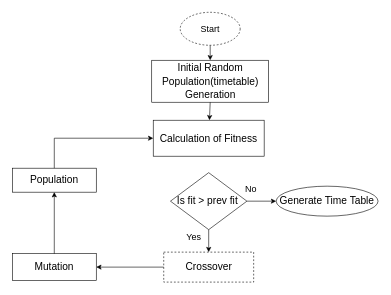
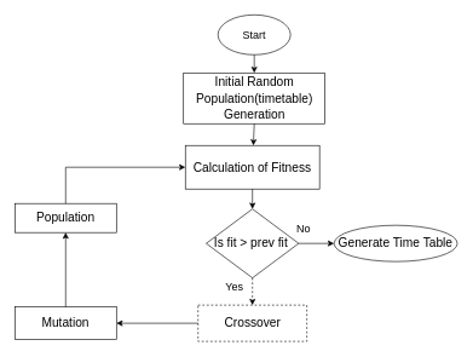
  <mxCell id="0" />
  <mxCell id="1" parent="0" />
- <mxCell id="2" value="&lt;font style=&quot;font-size: 15px;&quot;&gt;Start&lt;/font&gt;" style="ellipse;whiteSpace=wrap;html=1;dashed=1;" vertex="1" parent="1"><mxGeometry x="300" y="20" width="100" height="55" as="geometry" /></mxCell>
+ <mxCell id="2" value="&lt;font style=&quot;font-size: 15px;&quot;&gt;Start&lt;/font&gt;" style="ellipse;whiteSpace=wrap;html=1;" vertex="1" parent="1"><mxGeometry x="300" y="20" width="100" height="55" as="geometry" /></mxCell>
  <mxCell id="3" value="&lt;font style=&quot;font-size: 17px;&quot;&gt;Initial Random Population(timetable) Generation&lt;/font&gt;" style="rounded=0;whiteSpace=wrap;html=1;fontSize=19;" vertex="1" parent="1"><mxGeometry x="252.5" y="100" width="195" height="70" as="geometry" /></mxCell>
  <mxCell id="4" value="&lt;font style=&quot;font-size: 17px;&quot;&gt;Calculation of Fitness&lt;/font&gt;" style="rounded=0;whiteSpace=wrap;html=1;fontSize=19;" vertex="1" parent="1"><mxGeometry x="255" y="200" width="185" height="60" as="geometry" /></mxCell>
  <mxCell id="5" value="&lt;font style=&quot;font-size: 17px;&quot;&gt;Is fit &amp;gt; prev fit&amp;nbsp;&lt;/font&gt;" style="rhombus;whiteSpace=wrap;html=1;fontSize=19;" vertex="1" parent="1"><mxGeometry x="283.75" y="287.5" width="127.5" height="95" as="geometry" /></mxCell>
  <mxCell id="6" value="&lt;font style=&quot;font-size: 17px;&quot;&gt;Crossover&lt;/font&gt;" style="rounded=0;whiteSpace=wrap;html=1;fontSize=19;dashed=1;" vertex="1" parent="1"><mxGeometry x="272.5" y="420" width="150" height="50" as="geometry" /></mxCell>
  <mxCell id="7" value="&lt;font style=&quot;font-size: 17px;&quot;&gt;Mutation&lt;/font&gt;" style="rounded=0;whiteSpace=wrap;html=1;fontSize=19;" vertex="1" parent="1"><mxGeometry x="20" y="422.5" width="140" height="45" as="geometry" /></mxCell>
  <mxCell id="8" value="&lt;font style=&quot;font-size: 17px;&quot;&gt;Population&lt;/font&gt;" style="rounded=0;whiteSpace=wrap;html=1;fontSize=19;" vertex="1" parent="1"><mxGeometry x="20" y="280" width="140" height="40" as="geometry" /></mxCell>
  <mxCell id="9" value="&lt;font style=&quot;font-size: 17px;&quot;&gt;Generate Time Table&lt;/font&gt;" style="ellipse;whiteSpace=wrap;html=1;" vertex="1" parent="1"><mxGeometry x="460" y="310" width="170" height="50" as="geometry" /></mxCell>
  <mxCell id="10" value="" style="endArrow=classic;html=1;rounded=0;fontSize=19;exitX=0.5;exitY=1;exitDx=0;exitDy=0;entryX=0.5;entryY=0;entryDx=0;entryDy=0;" edge="1" parent="1" source="2" target="3"><mxGeometry width="50" height="50" relative="1" as="geometry"><mxPoint x="330" y="270" as="sourcePoint" /><mxPoint x="380" y="220" as="targetPoint" /></mxGeometry></mxCell>
  <mxCell id="11" value="" style="endArrow=classic;html=1;rounded=0;fontSize=19;exitX=0.5;exitY=1;exitDx=0;exitDy=0;" edge="1" parent="1" source="3" target="4"><mxGeometry width="50" height="50" relative="1" as="geometry"><mxPoint x="330" y="270" as="sourcePoint" /><mxPoint x="380" y="220" as="targetPoint" /></mxGeometry></mxCell>
- <mxCell id="13" value="" style="endArrow=classic;html=1;rounded=0;fontSize=15;exitX=0.5;exitY=1;exitDx=0;exitDy=0;entryX=0.5;entryY=0;entryDx=0;entryDy=0;" edge="1" parent="1" source="5" target="6"><mxGeometry width="50" height="50" relative="1" as="geometry"><mxPoint x="310" y="470" as="sourcePoint" /><mxPoint x="360" y="420" as="targetPoint" /></mxGeometry></mxCell>
+ <mxCell id="12" value="" style="endArrow=classic;html=1;rounded=0;fontSize=19;exitX=0.5;exitY=1;exitDx=0;exitDy=0;entryX=0.5;entryY=0;entryDx=0;entryDy=0;" edge="1" parent="1" source="4" target="5"><mxGeometry width="50" height="50" relative="1" as="geometry"><mxPoint x="330" y="270" as="sourcePoint" /><mxPoint x="590" y="130" as="targetPoint" /></mxGeometry></mxCell>
+ <mxCell id="13" value="" style="endArrow=classic;html=1;rounded=0;fontSize=15;exitX=0.5;exitY=1;exitDx=0;exitDy=0;entryX=0.5;entryY=0;entryDx=0;entryDy=0;dashed=1;" edge="1" parent="1" source="5" target="6"><mxGeometry width="50" height="50" relative="1" as="geometry"><mxPoint x="310" y="470" as="sourcePoint" /><mxPoint x="360" y="420" as="targetPoint" /></mxGeometry></mxCell>
  <mxCell id="14" value="" style="endArrow=classic;html=1;rounded=0;fontSize=15;exitX=0;exitY=0.5;exitDx=0;exitDy=0;entryX=1;entryY=0.5;entryDx=0;entryDy=0;" edge="1" parent="1" source="6" target="7"><mxGeometry width="50" height="50" relative="1" as="geometry"><mxPoint x="310" y="470" as="sourcePoint" /><mxPoint x="360" y="420" as="targetPoint" /></mxGeometry></mxCell>
  <mxCell id="15" value="" style="endArrow=classic;html=1;rounded=0;fontSize=15;exitX=0.5;exitY=0;exitDx=0;exitDy=0;entryX=0.5;entryY=1;entryDx=0;entryDy=0;" edge="1" parent="1" source="7" target="8"><mxGeometry width="50" height="50" relative="1" as="geometry"><mxPoint x="310" y="470" as="sourcePoint" /><mxPoint x="360" y="420" as="targetPoint" /></mxGeometry></mxCell>
  <mxCell id="16" value="" style="endArrow=classic;html=1;rounded=0;fontSize=15;exitX=0.5;exitY=0;exitDx=0;exitDy=0;entryX=0;entryY=0.5;entryDx=0;entryDy=0;" edge="1" parent="1" source="8" target="4"><mxGeometry width="50" height="50" relative="1" as="geometry"><mxPoint x="100" y="350" as="sourcePoint" /><mxPoint x="250" y="300" as="targetPoint" /><Array as="points"><mxPoint x="90" y="230" /></Array></mxGeometry></mxCell>
  <mxCell id="17" value="" style="endArrow=classic;html=1;rounded=0;fontSize=15;exitX=1;exitY=0.5;exitDx=0;exitDy=0;entryX=0;entryY=0.5;entryDx=0;entryDy=0;" edge="1" parent="1" source="5" target="9"><mxGeometry width="50" height="50" relative="1" as="geometry"><mxPoint x="310" y="370" as="sourcePoint" /><mxPoint x="360" y="320" as="targetPoint" /></mxGeometry></mxCell>
  <mxCell id="18" value="Yes" style="text;html=1;strokeColor=none;fillColor=none;align=center;verticalAlign=middle;whiteSpace=wrap;rounded=0;fontSize=15;" vertex="1" parent="1"><mxGeometry x="292.5" y="380" width="60" height="30" as="geometry" /></mxCell>
  <mxCell id="19" value="No" style="text;html=1;strokeColor=none;fillColor=none;align=center;verticalAlign=middle;whiteSpace=wrap;rounded=0;fontSize=15;" vertex="1" parent="1"><mxGeometry x="387.5" y="300" width="60" height="30" as="geometry" /></mxCell>
